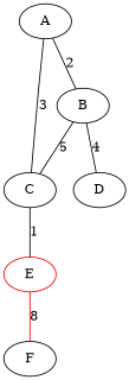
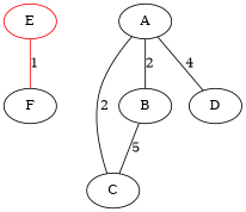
  digraph {
    edge [arrowhead=none]
    E [color=red]
    F
    C
    B
    A
    D
-   E -> F [color=red label=8]
-   C -> E [label=1]
+   E -> F [color=red label=1]
    B -> C [label=5]
-   A -> C [label=3]
+   A -> C [label=2]
    A -> B [label=2]
-   B -> D [label=4]
+   A -> D [label=4]
  }
